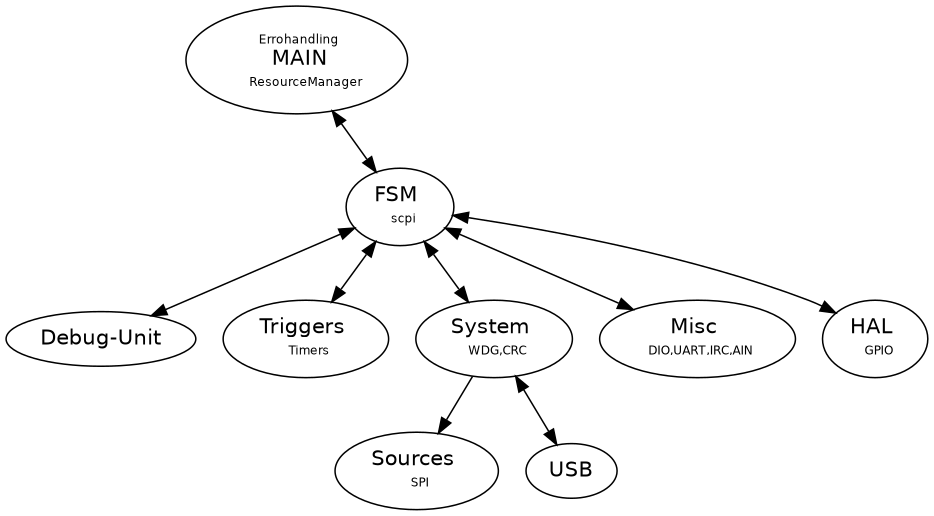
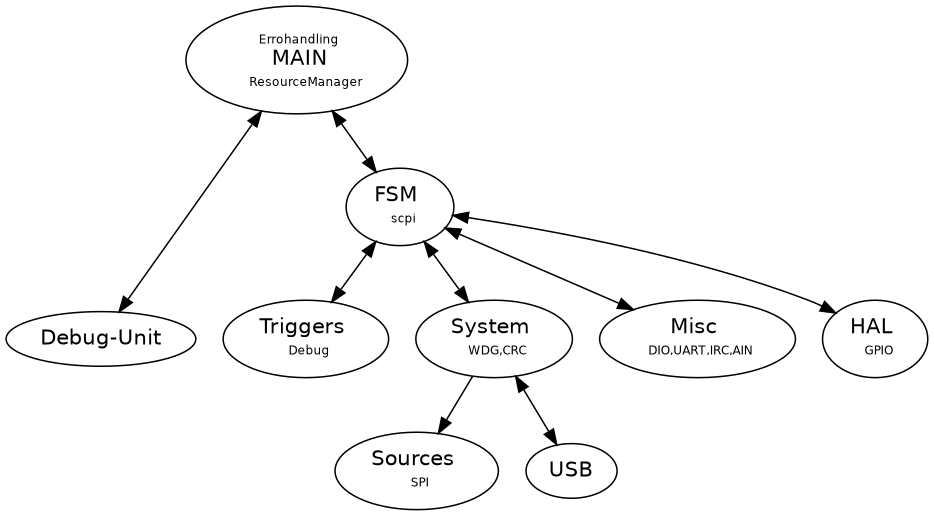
  digraph {
    fontname=helvetica
    rankdir=TB
    node [fontname=helvetica]
    edge [dir=both fontname=helvetica]
    n1 [label=< 		<FONT POINT-SIZE="8">Errohandling </FONT><br/>  		MAIN <br/>  		<FONT POINT-SIZE="8"> ResourceManager</FONT>>]
    n2 [label=<FSM <br/> <FONT POINT-SIZE="8">scpi</FONT>>]
-   n3 [label=<Triggers <br/> <FONT POINT-SIZE="8">Timers</FONT>>]
+   n3 [label=<Triggers <br/> <FONT POINT-SIZE="8">Debug</FONT>>]
    n4 [label=<Debug-Unit>]
    n5 [label=<System <br/> <FONT POINT-SIZE="8">WDG,CRC</FONT>>]
    n6 [label=<Misc <br/> <FONT POINT-SIZE="8">DIO,UART,IRC,AIN</FONT>>]
    n7 [label=<HAL <br/> <FONT POINT-SIZE="8">GPIO</FONT>>]
    n8 [label=<Sources <br/> <FONT POINT-SIZE="8">SPI</FONT>>]
    n9 [label=<USB>]
    n1 -> n2
    n2 -> n3
-   n2 -> n4
+   n1 -> n4
    n2 -> n5
    n2 -> n6
    n2 -> n7
    n5 -> n8 [dir=""]
    n5 -> n9
  }
